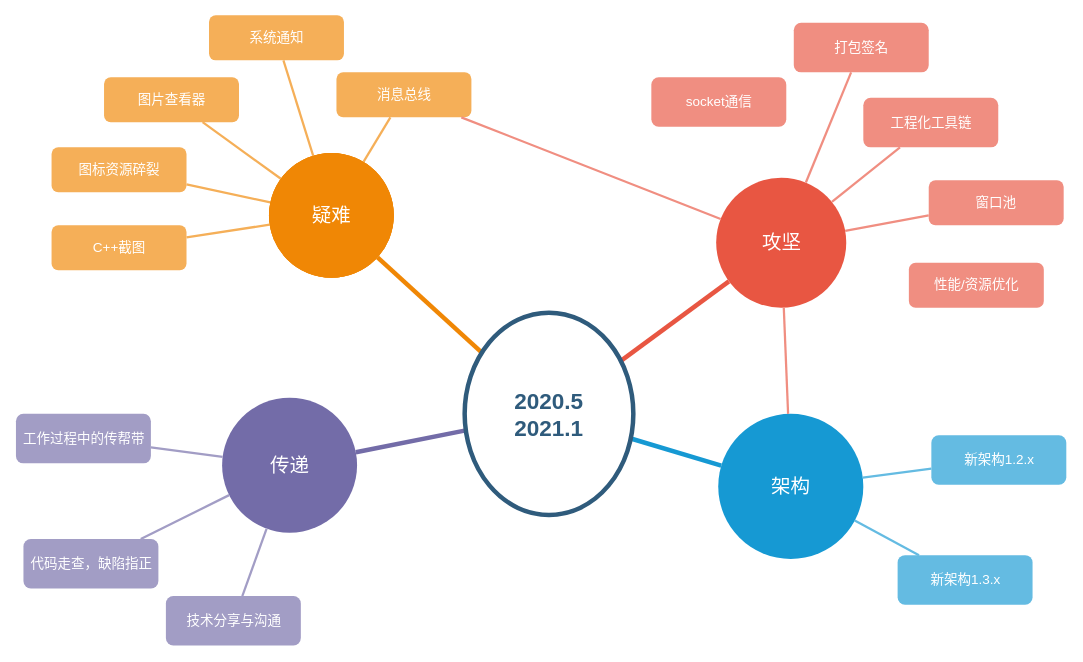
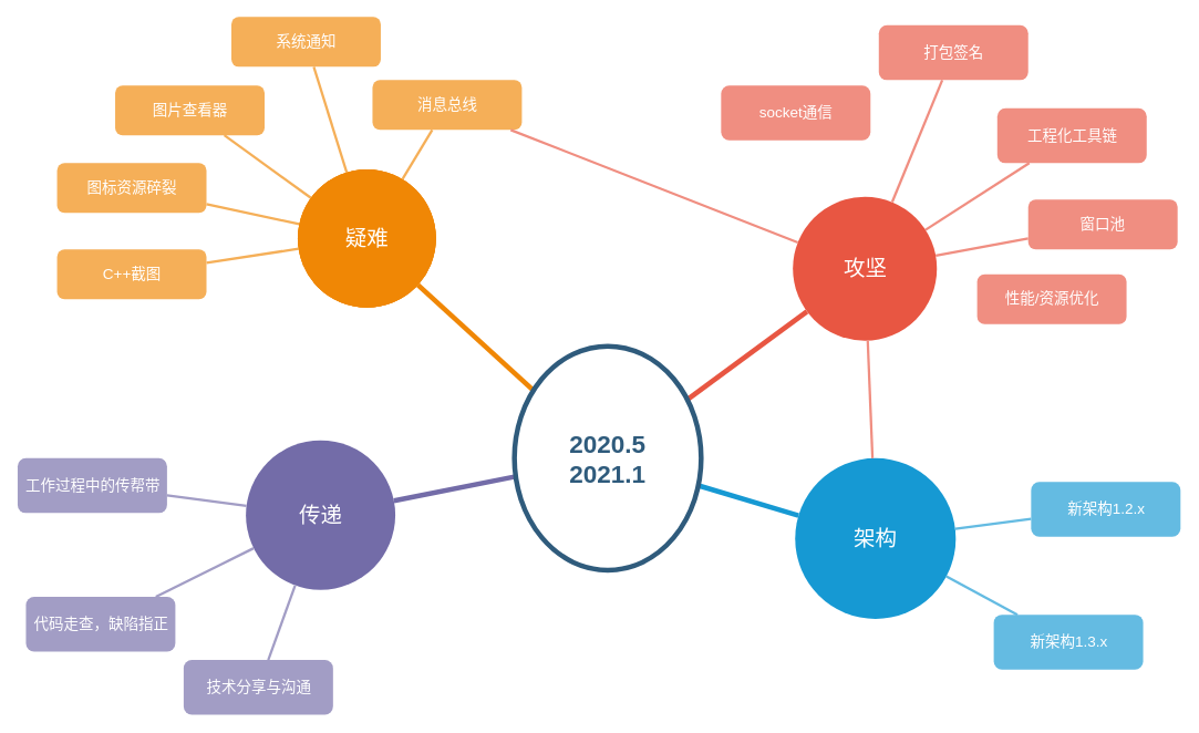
  <mxCell id="0" />
  <mxCell id="1" parent="0" />
  <mxCell id="2" value="疑难" style="ellipse;whiteSpace=wrap;html=1;shadow=0;fontFamily=Helvetica;fontSize=20;fontColor=#FFFFFF;align=center;strokeWidth=3;fillColor=#F08705;strokeColor=none;gradientColor=none;" parent="1" vertex="1"><mxGeometry x="358" y="203.5" width="166.5" height="166.5" as="geometry" /></mxCell>
  <mxCell id="3" value="攻坚" style="ellipse;whiteSpace=wrap;html=1;shadow=0;fontFamily=Helvetica;fontSize=26;fontColor=#FFFFFF;align=center;strokeWidth=3;fillColor=#E85642;strokeColor=none;" parent="1" vertex="1"><mxGeometry x="954.5" y="236.5" width="173.5" height="173.5" as="geometry" /></mxCell>
  <mxCell id="4" value="架构" style="ellipse;whiteSpace=wrap;html=1;shadow=0;fontFamily=Helvetica;fontSize=26;fontColor=#FFFFFF;align=center;strokeWidth=3;fillColor=#1699D3;strokeColor=none;" parent="1" vertex="1"><mxGeometry x="957.25" y="551.5" width="193.5" height="193.5" as="geometry" /></mxCell>
  <mxCell id="5" style="endArrow=none;strokeWidth=6;strokeColor=#f08705;html=1;" parent="1" source="31" target="2" edge="1"><mxGeometry relative="1" as="geometry" /></mxCell>
  <mxCell id="6" style="endArrow=none;strokeWidth=6;strokeColor=#E85642;html=1;" parent="1" source="31" target="3" edge="1"><mxGeometry relative="1" as="geometry" /></mxCell>
  <mxCell id="7" style="endArrow=none;strokeWidth=6;strokeColor=#1699D3;html=1;" parent="1" source="31" target="4" edge="1"><mxGeometry relative="1" as="geometry" /></mxCell>
  <mxCell id="8" style="endArrow=none;strokeWidth=6;strokeColor=#736CA8;html=1;" parent="1" source="31" target="32" edge="1"><mxGeometry relative="1" as="geometry" /></mxCell>
  <mxCell id="9" value="C++截图" style="rounded=1;fillColor=#f5af58;strokeColor=none;strokeWidth=3;shadow=0;html=1;fontColor=#FFFFFF;fontSize=18;" parent="1" vertex="1"><mxGeometry x="68" y="300" width="180" height="60" as="geometry" /></mxCell>
  <mxCell id="10" value="图标资源碎裂" style="rounded=1;fillColor=#f5af58;strokeColor=none;strokeWidth=3;shadow=0;html=1;fontColor=#FFFFFF;fontSize=18;" parent="1" vertex="1"><mxGeometry x="68" y="196" width="180" height="60" as="geometry" /></mxCell>
  <mxCell id="11" value="图片查看器" style="rounded=1;fillColor=#f5af58;strokeColor=none;strokeWidth=3;shadow=0;html=1;fontColor=#FFFFFF;fontSize=18;" parent="1" vertex="1"><mxGeometry x="138" y="102.5" width="180" height="60" as="geometry" /></mxCell>
  <mxCell id="12" value="系统通知" style="rounded=1;fillColor=#f5af58;strokeColor=none;strokeWidth=3;shadow=0;html=1;fontColor=#FFFFFF;fontSize=18;" parent="1" vertex="1"><mxGeometry x="278" y="20" width="180" height="60" as="geometry" /></mxCell>
  <mxCell id="13" value="消息总线" style="rounded=1;fillColor=#f5af58;strokeColor=none;strokeWidth=3;shadow=0;html=1;fontColor=#FFFFFF;fontSize=18;" parent="1" vertex="1"><mxGeometry x="448" y="96" width="180" height="60" as="geometry" /></mxCell>
  <mxCell id="14" value="" style="edgeStyle=none;endArrow=none;strokeWidth=3;strokeColor=#F5AF58;html=1;" parent="1" source="2" target="9" edge="1"><mxGeometry x="-400" y="290" width="100" height="100" as="geometry"><mxPoint x="-742" y="130" as="sourcePoint" /><mxPoint x="-642" y="30" as="targetPoint" /></mxGeometry></mxCell>
  <mxCell id="15" value="" style="edgeStyle=none;endArrow=none;strokeWidth=3;strokeColor=#F5AF58;html=1;" parent="1" source="2" target="10" edge="1"><mxGeometry x="-400" y="290" width="100" height="100" as="geometry"><mxPoint x="-742" y="130" as="sourcePoint" /><mxPoint x="-642" y="30" as="targetPoint" /></mxGeometry></mxCell>
  <mxCell id="16" value="" style="edgeStyle=none;endArrow=none;strokeWidth=3;strokeColor=#F5AF58;html=1;" parent="1" source="2" target="11" edge="1"><mxGeometry x="-400" y="290" width="100" height="100" as="geometry"><mxPoint x="-742" y="130" as="sourcePoint" /><mxPoint x="-642" y="30" as="targetPoint" /></mxGeometry></mxCell>
  <mxCell id="17" value="" style="edgeStyle=none;endArrow=none;strokeWidth=3;strokeColor=#F5AF58;html=1;" parent="1" source="2" target="12" edge="1"><mxGeometry x="-400" y="290" width="100" height="100" as="geometry"><mxPoint x="-742" y="130" as="sourcePoint" /><mxPoint x="-642" y="30" as="targetPoint" /></mxGeometry></mxCell>
  <mxCell id="18" value="" style="edgeStyle=none;endArrow=none;strokeWidth=3;strokeColor=#F5AF58;html=1;" parent="1" source="2" target="13" edge="1"><mxGeometry x="-400" y="290" width="100" height="100" as="geometry"><mxPoint x="-742" y="130" as="sourcePoint" /><mxPoint x="-642" y="30" as="targetPoint" /></mxGeometry></mxCell>
  <mxCell id="19" value="socket通信" style="rounded=1;fillColor=#f08e81;strokeColor=none;strokeWidth=3;shadow=0;html=1;fontColor=#FFFFFF;fontSize=18;" parent="1" vertex="1"><mxGeometry x="868" y="102.5" width="180" height="66" as="geometry" /></mxCell>
  <mxCell id="20" value="打包签名" style="rounded=1;fillColor=#f08e81;strokeColor=none;strokeWidth=3;shadow=0;html=1;fontColor=#FFFFFF;fontSize=18;" parent="1" vertex="1"><mxGeometry x="1058" y="30" width="180" height="66" as="geometry" /></mxCell>
- <mxCell id="21" value="工程化工具链" style="rounded=1;fillColor=#f08e81;strokeColor=none;strokeWidth=3;shadow=0;html=1;fontColor=#FFFFFF;fontSize=18;" parent="1" vertex="1"><mxGeometry x="1150.75" y="130" width="180" height="66" as="geometry" /></mxCell>
+ <mxCell id="21" value="工程化工具链" style="rounded=1;fillColor=#f08e81;strokeColor=none;strokeWidth=3;shadow=0;html=1;fontColor=#FFFFFF;fontSize=18;" parent="1" vertex="1"><mxGeometry x="1200.75" y="130" width="180" height="66" as="geometry" /></mxCell>
  <mxCell id="22" value="窗口池" style="rounded=1;fillColor=#f08e81;strokeColor=none;strokeWidth=3;shadow=0;html=1;fontColor=#FFFFFF;fontSize=18;whiteSpace=wrap;" parent="1" vertex="1"><mxGeometry x="1238" y="240" width="180" height="60" as="geometry" /></mxCell>
  <mxCell id="23" value="" style="edgeStyle=none;endArrow=none;strokeWidth=3;strokeColor=#F08E81;html=1;" parent="1" source="3" target="4" edge="1"><mxGeometry x="-320" y="300" width="100" height="100" as="geometry"><mxPoint x="-662" y="140" as="sourcePoint" /><mxPoint x="-562" y="40" as="targetPoint" /></mxGeometry></mxCell>
  <mxCell id="24" value="" style="edgeStyle=none;endArrow=none;strokeWidth=3;strokeColor=#F08E81;html=1;" parent="1" source="3" target="20" edge="1"><mxGeometry x="-320" y="300" width="100" height="100" as="geometry"><mxPoint x="-662" y="140" as="sourcePoint" /><mxPoint x="-562" y="40" as="targetPoint" /></mxGeometry></mxCell>
  <mxCell id="25" value="" style="edgeStyle=none;endArrow=none;strokeWidth=3;strokeColor=#F08E81;html=1;" parent="1" source="3" target="21" edge="1"><mxGeometry x="-320" y="300" width="100" height="100" as="geometry"><mxPoint x="-662" y="140" as="sourcePoint" /><mxPoint x="-562" y="40" as="targetPoint" /></mxGeometry></mxCell>
  <mxCell id="26" value="" style="edgeStyle=none;endArrow=none;strokeWidth=3;strokeColor=#F08E81;html=1;" parent="1" source="3" target="22" edge="1"><mxGeometry x="-320" y="300" width="100" height="100" as="geometry"><mxPoint x="-662" y="140" as="sourcePoint" /><mxPoint x="-562" y="40" as="targetPoint" /></mxGeometry></mxCell>
  <mxCell id="27" value="新架构1.3.x" style="rounded=1;fillColor=#64BBE2;strokeColor=none;strokeWidth=3;shadow=0;html=1;fontColor=#FFFFFF;fontSize=18;" parent="1" vertex="1"><mxGeometry x="1196.5" y="740" width="180" height="66" as="geometry" /></mxCell>
  <mxCell id="28" value="新架构1.2.x" style="rounded=1;fillColor=#64BBE2;strokeColor=none;strokeWidth=3;shadow=0;html=1;fontColor=#FFFFFF;fontSize=18;" parent="1" vertex="1"><mxGeometry x="1241.5" y="580" width="180" height="66" as="geometry" /></mxCell>
  <mxCell id="29" value="" style="edgeStyle=none;endArrow=none;strokeWidth=3;strokeColor=#64BBE2;html=1;" parent="1" source="4" target="28" edge="1"><mxGeometry x="-512.25" y="262.75" width="100" height="100" as="geometry"><mxPoint x="-854.25" y="102.75" as="sourcePoint" /><mxPoint x="-754.25" y="2.75" as="targetPoint" /></mxGeometry></mxCell>
  <mxCell id="30" value="" style="edgeStyle=none;endArrow=none;strokeWidth=3;strokeColor=#64BBE2;html=1;" parent="1" source="4" target="27" edge="1"><mxGeometry x="-512.25" y="262.75" width="100" height="100" as="geometry"><mxPoint x="-854.25" y="102.75" as="sourcePoint" /><mxPoint x="-754.25" y="2.75" as="targetPoint" /></mxGeometry></mxCell>
  <mxCell id="31" value="2020.5&lt;br&gt;2021.1" style="ellipse;whiteSpace=wrap;html=1;shadow=0;fontFamily=Helvetica;fontSize=30;fontColor=#2F5B7C;align=center;strokeColor=#2F5B7C;strokeWidth=6;fillColor=#FFFFFF;fontStyle=1;gradientColor=none;" parent="1" vertex="1"><mxGeometry x="619" y="416.5" width="225" height="270" as="geometry" /></mxCell>
  <mxCell id="32" value="传递" style="ellipse;whiteSpace=wrap;html=1;shadow=0;fontFamily=Helvetica;fontSize=26;fontColor=#FFFFFF;align=center;strokeWidth=3;fillColor=#736ca8;strokeColor=none;" parent="1" vertex="1"><mxGeometry x="295.5" y="530" width="180" height="180" as="geometry" /></mxCell>
  <mxCell id="33" value="技术分享与沟通" style="rounded=1;fillColor=#a29dc5;strokeColor=none;strokeWidth=3;shadow=0;html=1;fontColor=#FFFFFF;fontSize=18;" parent="1" vertex="1"><mxGeometry x="220.5" y="794.5" width="180" height="66" as="geometry" /></mxCell>
  <mxCell id="34" value="代码走查，缺陷指正" style="rounded=1;fillColor=#a29dc5;strokeColor=none;strokeWidth=3;shadow=0;html=1;fontColor=#FFFFFF;fontSize=18;" parent="1" vertex="1"><mxGeometry x="30.5" y="718.5" width="180" height="66" as="geometry" /></mxCell>
  <mxCell id="35" value="工作过程中的传帮带" style="rounded=1;fillColor=#a29dc5;strokeColor=none;strokeWidth=3;shadow=0;html=1;fontColor=#FFFFFF;labelBorderColor=none;fontSize=18;" parent="1" vertex="1"><mxGeometry x="20.5" y="551.5" width="180" height="66" as="geometry" /></mxCell>
  <mxCell id="36" value="" style="edgeStyle=none;endArrow=none;strokeWidth=3;strokeColor=#A29DC5;html=1;" parent="1" source="32" target="33" edge="1"><mxGeometry x="-1172.5" y="-175" width="100" height="100" as="geometry"><mxPoint x="-1514.5" y="-335" as="sourcePoint" /><mxPoint x="-1414.5" y="-435" as="targetPoint" /></mxGeometry></mxCell>
  <mxCell id="37" value="" style="edgeStyle=none;endArrow=none;strokeWidth=3;strokeColor=#A29DC5;html=1;" parent="1" source="32" target="34" edge="1"><mxGeometry x="-1172.5" y="-175" width="100" height="100" as="geometry"><mxPoint x="-1514.5" y="-335" as="sourcePoint" /><mxPoint x="-1414.5" y="-435" as="targetPoint" /></mxGeometry></mxCell>
  <mxCell id="38" value="" style="edgeStyle=none;endArrow=none;strokeWidth=3;strokeColor=#A29DC5;html=1;" parent="1" source="32" target="35" edge="1"><mxGeometry x="-1172.5" y="-175" width="100" height="100" as="geometry"><mxPoint x="-1514.5" y="-335" as="sourcePoint" /><mxPoint x="-1414.5" y="-435" as="targetPoint" /></mxGeometry></mxCell>
  <mxCell id="39" value="疑难" style="ellipse;whiteSpace=wrap;html=1;shadow=0;fontFamily=Helvetica;fontSize=20;fontColor=#FFFFFF;align=center;strokeWidth=3;fillColor=#F08705;strokeColor=none;gradientColor=none;" vertex="1" parent="1"><mxGeometry x="358" y="203.5" width="166.5" height="166.5" as="geometry" /></mxCell>
  <mxCell id="40" value="疑难" style="ellipse;whiteSpace=wrap;html=1;shadow=0;fontFamily=Helvetica;fontSize=26;fontColor=#FFFFFF;align=center;strokeWidth=3;fillColor=#F08705;strokeColor=none;gradientColor=none;" vertex="1" parent="1"><mxGeometry x="358" y="203.5" width="166.5" height="166.5" as="geometry" /></mxCell>
- <mxCell id="41" value="性能/资源优化" style="rounded=1;fillColor=#f08e81;strokeColor=none;strokeWidth=3;shadow=0;html=1;fontColor=#FFFFFF;fontSize=18;whiteSpace=wrap;" vertex="1" parent="1"><mxGeometry x="1211.5" y="350" width="180" height="60" as="geometry" /></mxCell>
+ <mxCell id="41" value="性能/资源优化" style="rounded=1;fillColor=#f08e81;strokeColor=none;strokeWidth=3;shadow=0;html=1;fontColor=#FFFFFF;fontSize=18;whiteSpace=wrap;" vertex="1" parent="1"><mxGeometry x="1176.5" y="330" width="180" height="60" as="geometry" /></mxCell>
  <mxCell id="42" value="" style="edgeStyle=none;endArrow=none;strokeWidth=3;strokeColor=#F08E81;html=1;" edge="1" parent="1" source="3" target="13"><mxGeometry x="-310" y="310" width="100" height="100" as="geometry"><mxPoint x="1136.658" y="318.05" as="sourcePoint" /><mxPoint x="1248" y="296.713" as="targetPoint" /></mxGeometry></mxCell>
